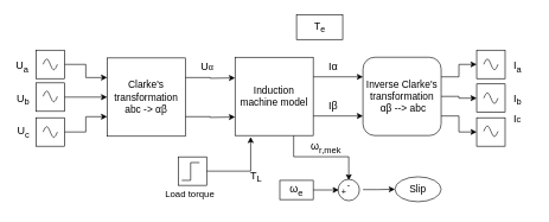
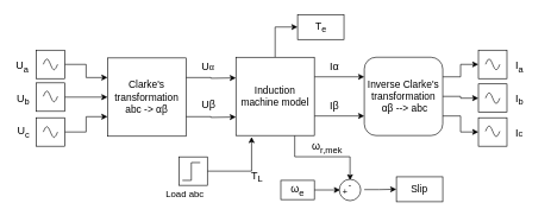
  <mxCell id="0" />
  <mxCell id="1" parent="0" />
  <mxCell id="2" style="edgeStyle=orthogonalEdgeStyle;rounded=0;orthogonalLoop=1;jettySize=auto;html=1;exitX=1;exitY=0.25;exitDx=0;exitDy=0;entryX=0;entryY=0.25;entryDx=0;entryDy=0;" edge="1" parent="1" source="6" target="32"><mxGeometry relative="1" as="geometry" /></mxCell>
  <mxCell id="3" style="edgeStyle=orthogonalEdgeStyle;rounded=0;orthogonalLoop=1;jettySize=auto;html=1;exitX=1;exitY=0.75;exitDx=0;exitDy=0;entryX=0;entryY=0.75;entryDx=0;entryDy=0;" edge="1" parent="1" source="6" target="32"><mxGeometry relative="1" as="geometry" /></mxCell>
  <mxCell id="4" style="edgeStyle=orthogonalEdgeStyle;rounded=0;orthogonalLoop=1;jettySize=auto;html=1;exitX=0.75;exitY=1;exitDx=0;exitDy=0;entryX=0.2;entryY=0.175;entryDx=0;entryDy=0;entryPerimeter=0;" edge="1" parent="1" source="6" target="40"><mxGeometry relative="1" as="geometry" /></mxCell>
+ <mxCell id="5" style="edgeStyle=orthogonalEdgeStyle;rounded=0;orthogonalLoop=1;jettySize=auto;html=1;exitX=0.5;exitY=0;exitDx=0;exitDy=0;entryX=0;entryY=0.5;entryDx=0;entryDy=0;" edge="1" parent="1" source="6" target="43"><mxGeometry relative="1" as="geometry" /></mxCell>
  <mxCell id="6" value="&lt;font style=&quot;font-size: 14px&quot;&gt;Induction machine model&lt;/font&gt;&lt;br&gt;" style="whiteSpace=wrap;html=1;aspect=fixed;" vertex="1" parent="1"><mxGeometry x="330" y="80" width="110" height="110" as="geometry" /></mxCell>
  <mxCell id="7" style="edgeStyle=orthogonalEdgeStyle;rounded=0;orthogonalLoop=1;jettySize=auto;html=1;exitX=1;exitY=0.25;exitDx=0;exitDy=0;" edge="1" parent="1" source="9"><mxGeometry relative="1" as="geometry"><mxPoint x="330" y="109" as="targetPoint" /></mxGeometry></mxCell>
  <mxCell id="8" style="edgeStyle=orthogonalEdgeStyle;rounded=0;orthogonalLoop=1;jettySize=auto;html=1;exitX=1;exitY=0.75;exitDx=0;exitDy=0;" edge="1" parent="1" source="9"><mxGeometry relative="1" as="geometry"><mxPoint x="330" y="164" as="targetPoint" /></mxGeometry></mxCell>
  <mxCell id="9" value="&lt;font style=&quot;font-size: 14px&quot;&gt;Clarke's transformation&lt;br&gt;abc -&amp;gt;&amp;nbsp;&lt;span&gt;α&lt;/span&gt;&lt;span&gt;β&lt;/span&gt;&lt;/font&gt;&lt;br&gt;" style="whiteSpace=wrap;html=1;aspect=fixed;" vertex="1" parent="1"><mxGeometry x="150" y="81" width="110" height="110" as="geometry" /></mxCell>
  <mxCell id="10" style="edgeStyle=orthogonalEdgeStyle;rounded=0;orthogonalLoop=1;jettySize=auto;html=1;exitX=1;exitY=0.5;exitDx=0;exitDy=0;entryX=0;entryY=0.25;entryDx=0;entryDy=0;" edge="1" parent="1" source="11" target="9"><mxGeometry relative="1" as="geometry" /></mxCell>
  <mxCell id="11" value="" style="whiteSpace=wrap;html=1;aspect=fixed;" vertex="1" parent="1"><mxGeometry x="50" y="70" width="40" height="40" as="geometry" /></mxCell>
  <mxCell id="12" style="edgeStyle=orthogonalEdgeStyle;rounded=0;orthogonalLoop=1;jettySize=auto;html=1;exitX=1;exitY=0.5;exitDx=0;exitDy=0;entryX=0;entryY=0.5;entryDx=0;entryDy=0;" edge="1" parent="1" source="13" target="9"><mxGeometry relative="1" as="geometry" /></mxCell>
  <mxCell id="13" value="" style="whiteSpace=wrap;html=1;aspect=fixed;" vertex="1" parent="1"><mxGeometry x="50" y="116" width="40" height="40" as="geometry" /></mxCell>
  <mxCell id="14" style="edgeStyle=orthogonalEdgeStyle;rounded=0;orthogonalLoop=1;jettySize=auto;html=1;exitX=1;exitY=0.5;exitDx=0;exitDy=0;entryX=0;entryY=0.75;entryDx=0;entryDy=0;" edge="1" parent="1" source="15" target="9"><mxGeometry relative="1" as="geometry" /></mxCell>
  <mxCell id="15" value="" style="whiteSpace=wrap;html=1;aspect=fixed;" vertex="1" parent="1"><mxGeometry x="50" y="165" width="40" height="40" as="geometry" /></mxCell>
  <mxCell id="16" value="" style="pointerEvents=1;verticalLabelPosition=bottom;shadow=0;dashed=0;align=center;fillColor=#ffffff;html=1;verticalAlign=top;strokeWidth=1;shape=mxgraph.electrical.waveforms.sine_wave;" vertex="1" parent="1"><mxGeometry x="60" y="80" width="20" height="20" as="geometry" /></mxCell>
  <mxCell id="17" value="" style="pointerEvents=1;verticalLabelPosition=bottom;shadow=0;dashed=0;align=center;fillColor=#ffffff;html=1;verticalAlign=top;strokeWidth=1;shape=mxgraph.electrical.waveforms.sine_wave;" vertex="1" parent="1"><mxGeometry x="60" y="125" width="20" height="20" as="geometry" /></mxCell>
  <mxCell id="18" value="" style="pointerEvents=1;verticalLabelPosition=bottom;shadow=0;dashed=0;align=center;fillColor=#ffffff;html=1;verticalAlign=top;strokeWidth=1;shape=mxgraph.electrical.waveforms.sine_wave;" vertex="1" parent="1"><mxGeometry x="60" y="175" width="20" height="20" as="geometry" /></mxCell>
  <mxCell id="19" value="&lt;font style=&quot;font-size: 15px&quot;&gt;U&lt;sub&gt;a&lt;/sub&gt;&lt;/font&gt;" style="text;html=1;resizable=0;points=[];autosize=1;align=left;verticalAlign=top;spacingTop=-4;" vertex="1" parent="1"><mxGeometry x="20" y="80" width="30" height="20" as="geometry" /></mxCell>
  <mxCell id="20" value="&lt;font style=&quot;font-size: 15px&quot;&gt;&lt;font style=&quot;font-size: 15px&quot;&gt;U&lt;/font&gt;&lt;font style=&quot;font-size: 15px&quot;&gt;&lt;sub&gt;b&lt;/sub&gt;&lt;/font&gt;&lt;/font&gt;" style="text;html=1;resizable=0;points=[];autosize=1;align=left;verticalAlign=top;spacingTop=-4;" vertex="1" parent="1"><mxGeometry x="21" y="126" width="30" height="20" as="geometry" /></mxCell>
  <mxCell id="21" value="&lt;font style=&quot;font-size: 15px&quot;&gt;&lt;font style=&quot;font-size: 15px&quot;&gt;U&lt;/font&gt;&lt;font style=&quot;font-size: 15px&quot;&gt;&lt;sub&gt;c&lt;/sub&gt;&lt;/font&gt;&lt;/font&gt;" style="text;html=1;resizable=0;points=[];autosize=1;align=left;verticalAlign=top;spacingTop=-4;" vertex="1" parent="1"><mxGeometry x="22" y="172" width="30" height="20" as="geometry" /></mxCell>
  <mxCell id="22" value="&lt;font style=&quot;font-size: 15px&quot;&gt;U&lt;/font&gt;&lt;span&gt;α&lt;/span&gt;" style="text;html=1;resizable=0;points=[];autosize=1;align=left;verticalAlign=top;spacingTop=-4;" vertex="1" parent="1"><mxGeometry x="280" y="81" width="30" height="20" as="geometry" /></mxCell>
+ <mxCell id="23" value="&lt;font style=&quot;font-size: 15px&quot;&gt;&lt;span&gt;Uβ&lt;/span&gt;&lt;/font&gt;&lt;table id=&quot;greek_table&quot;&gt;&lt;tbody&gt;&lt;tr&gt;&lt;td&gt;&lt;br&gt;&lt;/td&gt;&lt;/tr&gt;&lt;/tbody&gt;&lt;/table&gt;" style="text;html=1;resizable=0;points=[];autosize=1;align=left;verticalAlign=top;spacingTop=-4;" vertex="1" parent="1"><mxGeometry x="280" y="135" width="30" height="40" as="geometry" /></mxCell>
  <mxCell id="24" style="edgeStyle=orthogonalEdgeStyle;rounded=0;orthogonalLoop=1;jettySize=auto;html=1;exitX=1;exitY=0.5;exitDx=0;exitDy=0;entryX=0.2;entryY=1.018;entryDx=0;entryDy=0;entryPerimeter=0;" edge="1" parent="1" source="25" target="6"><mxGeometry relative="1" as="geometry" /></mxCell>
  <mxCell id="25" value="" style="whiteSpace=wrap;html=1;aspect=fixed;" vertex="1" parent="1"><mxGeometry x="250" y="220" width="40" height="40" as="geometry" /></mxCell>
  <mxCell id="26" value="" style="pointerEvents=1;verticalLabelPosition=bottom;shadow=0;dashed=0;align=center;fillColor=#ffffff;html=1;verticalAlign=top;strokeWidth=1;shape=mxgraph.electrical.waveforms.step_1;" vertex="1" parent="1"><mxGeometry x="255" y="228" width="25" height="25" as="geometry" /></mxCell>
- <mxCell id="27" value="&lt;font style=&quot;font-size: 13px&quot;&gt;Load torque&lt;/font&gt;" style="text;html=1;resizable=0;points=[];autosize=1;align=left;verticalAlign=top;spacingTop=-4;" vertex="1" parent="1"><mxGeometry x="230" y="262" width="80" height="20" as="geometry" /></mxCell>
+ <mxCell id="27" value="&lt;font style=&quot;font-size: 13px&quot;&gt;Load abc&lt;/font&gt;" style="text;html=1;resizable=0;points=[];autosize=1;align=left;verticalAlign=top;spacingTop=-4;" vertex="1" parent="1"><mxGeometry x="230" y="262" width="80" height="20" as="geometry" /></mxCell>
  <mxCell id="28" value="&lt;font style=&quot;font-size: 15px&quot;&gt;T&lt;sub&gt;L&lt;/sub&gt;&lt;/font&gt;" style="text;html=1;resizable=0;points=[];autosize=1;align=left;verticalAlign=top;spacingTop=-4;" vertex="1" parent="1"><mxGeometry x="350" y="235" width="30" height="20" as="geometry" /></mxCell>
  <mxCell id="29" style="edgeStyle=orthogonalEdgeStyle;rounded=0;orthogonalLoop=1;jettySize=auto;html=1;exitX=1;exitY=0.25;exitDx=0;exitDy=0;entryX=0;entryY=0.5;entryDx=0;entryDy=0;" edge="1" parent="1" source="32" target="44"><mxGeometry relative="1" as="geometry" /></mxCell>
  <mxCell id="30" style="edgeStyle=orthogonalEdgeStyle;rounded=0;orthogonalLoop=1;jettySize=auto;html=1;exitX=1;exitY=0.5;exitDx=0;exitDy=0;entryX=0;entryY=0.5;entryDx=0;entryDy=0;" edge="1" parent="1" source="32" target="46"><mxGeometry relative="1" as="geometry" /></mxCell>
  <mxCell id="31" style="edgeStyle=orthogonalEdgeStyle;rounded=0;orthogonalLoop=1;jettySize=auto;html=1;exitX=1;exitY=0.75;exitDx=0;exitDy=0;entryX=0;entryY=0.5;entryDx=0;entryDy=0;" edge="1" parent="1" source="32" target="45"><mxGeometry relative="1" as="geometry" /></mxCell>
  <mxCell id="32" value="&lt;font style=&quot;font-size: 14px&quot;&gt;Inverse Clarke's transformation&lt;br&gt;&amp;nbsp;&lt;span&gt;α&lt;/span&gt;&lt;span&gt;β --&amp;gt; abc&lt;/span&gt;&lt;/font&gt;&lt;br&gt;" style="whiteSpace=wrap;html=1;aspect=fixed;rounded=1;" vertex="1" parent="1"><mxGeometry x="510" y="80" width="110" height="110" as="geometry" /></mxCell>
  <mxCell id="33" value="&lt;font style=&quot;font-size: 15px&quot;&gt;Iα&lt;/font&gt;" style="text;html=1;resizable=0;points=[];autosize=1;align=left;verticalAlign=top;spacingTop=-4;" vertex="1" parent="1"><mxGeometry x="460" y="81" width="30" height="20" as="geometry" /></mxCell>
  <mxCell id="34" value="&lt;font style=&quot;font-size: 15px&quot;&gt;&lt;span&gt;Iβ&lt;/span&gt;&lt;/font&gt;&lt;br&gt;" style="text;html=1;resizable=0;points=[];autosize=1;align=left;verticalAlign=top;spacingTop=-4;" vertex="1" parent="1"><mxGeometry x="460" y="136" width="30" height="20" as="geometry" /></mxCell>
  <mxCell id="35" style="edgeStyle=orthogonalEdgeStyle;rounded=0;orthogonalLoop=1;jettySize=auto;html=1;exitX=1;exitY=0.5;exitDx=0;exitDy=0;entryX=-0.4;entryY=0.233;entryDx=0;entryDy=0;entryPerimeter=0;" edge="1" parent="1" source="36"><mxGeometry relative="1" as="geometry"><mxPoint x="446" y="267" as="sourcePoint" /><mxPoint x="476" y="267" as="targetPoint" /></mxGeometry></mxCell>
  <mxCell id="36" value="&lt;font style=&quot;font-size: 15px&quot;&gt;ω&lt;sub&gt;e&lt;/sub&gt;&lt;/font&gt;" style="rounded=0;whiteSpace=wrap;html=1;" vertex="1" parent="1"><mxGeometry x="393" y="253" width="47" height="27" as="geometry" /></mxCell>
  <mxCell id="37" value="" style="ellipse;whiteSpace=wrap;html=1;aspect=fixed;" vertex="1" parent="1"><mxGeometry x="475" y="251.5" width="30" height="30" as="geometry" /></mxCell>
  <mxCell id="38" value="+&lt;br&gt;&lt;br&gt;" style="text;html=1;resizable=0;points=[];autosize=1;align=left;verticalAlign=top;spacingTop=-4;" vertex="1" parent="1"><mxGeometry x="478" y="260" width="20" height="30" as="geometry" /></mxCell>
  <mxCell id="39" value="" style="edgeStyle=orthogonalEdgeStyle;rounded=0;orthogonalLoop=1;jettySize=auto;html=1;exitX=1.2;exitY=0.825;exitDx=0;exitDy=0;exitPerimeter=0;" edge="1" parent="1" source="40" target="42"><mxGeometry relative="1" as="geometry" /></mxCell>
  <mxCell id="40" value="-" style="text;html=1;resizable=0;points=[];autosize=1;align=left;verticalAlign=top;spacingTop=-4;" vertex="1" parent="1"><mxGeometry x="486" y="249.5" width="20" height="20" as="geometry" /></mxCell>
  <mxCell id="41" value="&lt;font style=&quot;font-size: 15px&quot;&gt;ω&lt;sub&gt;r,mek&lt;/sub&gt;&lt;/font&gt;" style="text;html=1;resizable=0;points=[];autosize=1;align=left;verticalAlign=top;spacingTop=-4;" vertex="1" parent="1"><mxGeometry x="435" y="194" width="60" height="20" as="geometry" /></mxCell>
- <mxCell id="42" value="&lt;font style=&quot;font-size: 14px&quot;&gt;Slip&lt;/font&gt;" style="ellipse;whiteSpace=wrap;html=1;" vertex="1" parent="1"><mxGeometry x="555" y="248" width="65" height="35" as="geometry" /></mxCell>
+ <mxCell id="42" value="&lt;font style=&quot;font-size: 14px&quot;&gt;Slip&lt;/font&gt;" style="rounded=0;whiteSpace=wrap;html=1;" vertex="1" parent="1"><mxGeometry x="555" y="248" width="65" height="35" as="geometry" /></mxCell>
  <mxCell id="43" value="&lt;font style=&quot;font-size: 14px&quot;&gt;T&lt;sub&gt;e&lt;/sub&gt;&lt;/font&gt;" style="rounded=0;whiteSpace=wrap;html=1;" vertex="1" parent="1"><mxGeometry x="416.5" y="20" width="65" height="35" as="geometry" /></mxCell>
  <mxCell id="44" value="" style="whiteSpace=wrap;html=1;aspect=fixed;" vertex="1" parent="1"><mxGeometry x="670" y="70" width="40" height="40" as="geometry" /></mxCell>
  <mxCell id="45" value="" style="whiteSpace=wrap;html=1;aspect=fixed;" vertex="1" parent="1"><mxGeometry x="670" y="165" width="40" height="40" as="geometry" /></mxCell>
  <mxCell id="46" value="" style="whiteSpace=wrap;html=1;aspect=fixed;" vertex="1" parent="1"><mxGeometry x="670" y="117.5" width="40" height="40" as="geometry" /></mxCell>
  <mxCell id="47" value="" style="pointerEvents=1;verticalLabelPosition=bottom;shadow=0;dashed=0;align=center;fillColor=#ffffff;html=1;verticalAlign=top;strokeWidth=1;shape=mxgraph.electrical.waveforms.sine_wave;" vertex="1" parent="1"><mxGeometry x="680" y="80" width="20" height="20" as="geometry" /></mxCell>
  <mxCell id="48" value="" style="pointerEvents=1;verticalLabelPosition=bottom;shadow=0;dashed=0;align=center;fillColor=#ffffff;html=1;verticalAlign=top;strokeWidth=1;shape=mxgraph.electrical.waveforms.sine_wave;" vertex="1" parent="1"><mxGeometry x="680" y="127.5" width="20" height="20" as="geometry" /></mxCell>
  <mxCell id="49" value="" style="pointerEvents=1;verticalLabelPosition=bottom;shadow=0;dashed=0;align=center;fillColor=#ffffff;html=1;verticalAlign=top;strokeWidth=1;shape=mxgraph.electrical.waveforms.sine_wave;" vertex="1" parent="1"><mxGeometry x="680" y="174" width="20" height="20" as="geometry" /></mxCell>
  <mxCell id="50" value="&lt;font&gt;&lt;sub&gt;&lt;span style=&quot;font-size: 15px&quot;&gt;I&lt;sub&gt;a&lt;/sub&gt;&lt;/span&gt;&lt;/sub&gt;&lt;/font&gt;" style="text;html=1;resizable=0;points=[];autosize=1;align=left;verticalAlign=top;spacingTop=-4;" vertex="1" parent="1"><mxGeometry x="720" y="80" width="30" height="20" as="geometry" /></mxCell>
  <mxCell id="51" value="&lt;font&gt;&lt;sub&gt;&lt;span style=&quot;font-size: 15px&quot;&gt;I&lt;sub&gt;b&lt;/sub&gt;&lt;/span&gt;&lt;/sub&gt;&lt;/font&gt;" style="text;html=1;resizable=0;points=[];autosize=1;align=left;verticalAlign=top;spacingTop=-4;" vertex="1" parent="1"><mxGeometry x="720" y="126" width="30" height="20" as="geometry" /></mxCell>
- <mxCell id="52" value="&lt;font&gt;&lt;sub&gt;&lt;span style=&quot;font-size: 15px&quot;&gt;I&lt;/span&gt;&lt;span style=&quot;font-size: 12.5px&quot;&gt;c&lt;/span&gt;&lt;/sub&gt;&lt;/font&gt;" style="text;html=1;resizable=0;points=[];autosize=1;align=left;verticalAlign=top;spacingTop=-4;" vertex="1" parent="1"><mxGeometry x="720" y="155" width="30" height="20" as="geometry" /></mxCell>
+ <mxCell id="52" value="&lt;font&gt;&lt;sub&gt;&lt;span style=&quot;font-size: 15px&quot;&gt;I&lt;/span&gt;&lt;span style=&quot;font-size: 12.5px&quot;&gt;c&lt;/span&gt;&lt;/sub&gt;&lt;/font&gt;" style="text;html=1;resizable=0;points=[];autosize=1;align=left;verticalAlign=top;spacingTop=-4;" vertex="1" parent="1"><mxGeometry x="720" y="175" width="30" height="20" as="geometry" /></mxCell>
